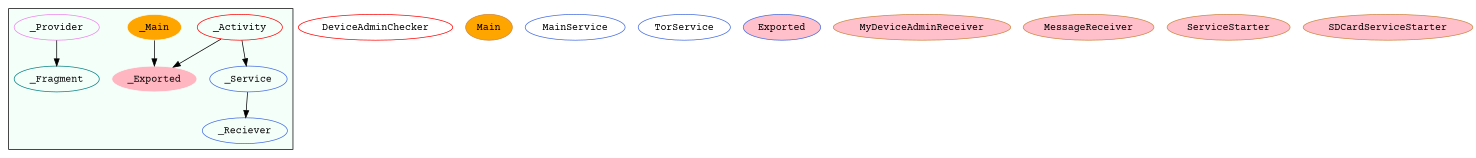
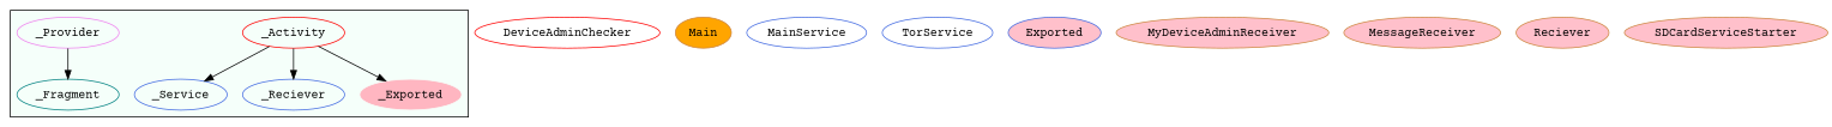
  digraph {
    fontname="Courier Prime"
    node [color=royalblue fontname="Courier Prime"]
    edge [fontname="Courier Prime"]
    _Activity [color=red]
    _Service
    _Reciever
    _Provider [color=violet]
    _Fragment [color=teal]
-   _Main [color=mintcream fillcolor=orange style=filled]
    _Exported [color=mintcream fillcolor=lightpink style=filled]
    DeviceAdminChecker [color=red]
    Main [color=peru fillcolor=orange style=filled]
    MainService
    TorService
    n12 [fillcolor=pink label=Exported style=filled]
    MyDeviceAdminReceiver [color=peru fillcolor=pink style=filled]
    MessageReceiver [color=peru fillcolor=pink style=filled]
-   ServiceStarter [color=peru fillcolor=pink style=filled]
+   ServiceStarter [color=peru fillcolor=pink style=filled label=Reciever]
    SDCardServiceStarter [color=peru fillcolor=pink style=filled]
    subgraph cluster_1 {
      bgcolor=mintcream
      _Activity
      _Service
      _Reciever
      _Provider
      _Fragment
-     _Main
      _Exported
    }
    _Activity -> _Service
    _Activity -> _Exported
-   _Service -> _Reciever
+   _Activity -> _Reciever
    _Provider -> _Fragment
-   _Main -> _Exported
  }
